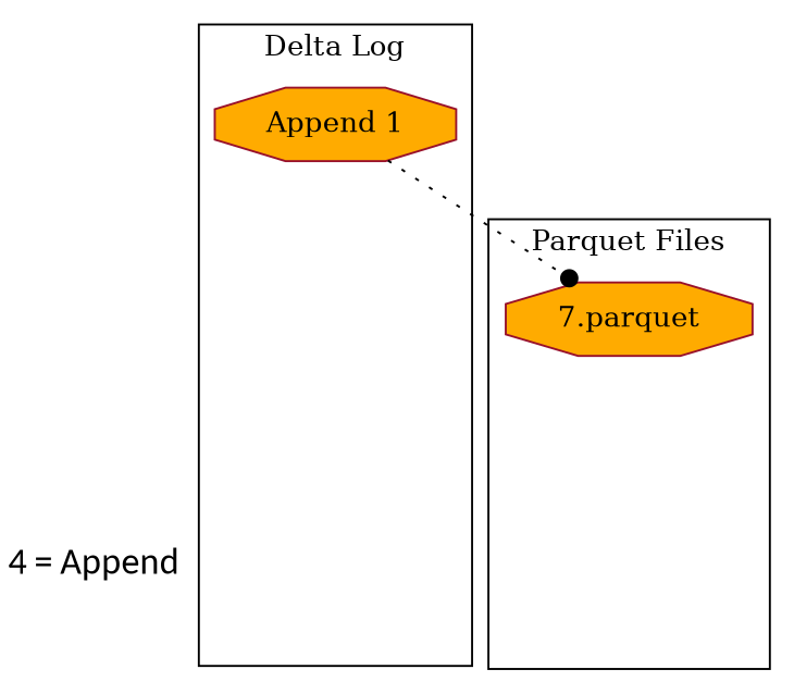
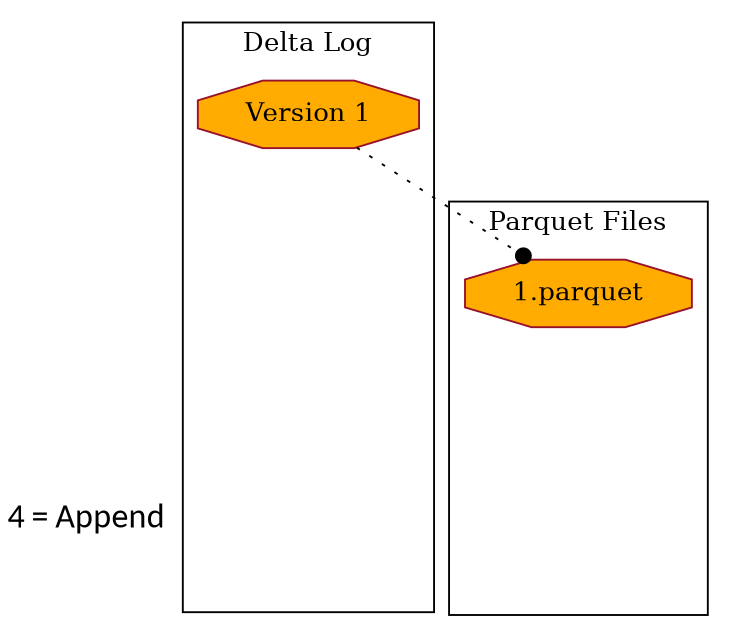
  digraph {
    rankdir=TB
    splines=line
    node [shape=square color="#98102A" fillcolor="#FFAB00" style=invis]
    edge [dir=none style=invisible]
    n1 [fontname=calibri fontsize=18 label="4 = Append" shape=plain color="" fillcolor="" style=""]
-   "Version 1" [shape=octagon style=filled label="Append 1"]
+   "Version 1" [shape=octagon style=filled]
    "Version 2"
    "Version 3"
-   "1.parquet" [shape=octagon style=filled label="7.parquet"]
+   "1.parquet" [shape=octagon style=filled]
    "2.parquet"
    subgraph sub_1 {
      rank=sink
      n1
    }
    subgraph cluster_2 {
      label="Delta Log"
      rank=same
      "Version 1"
      "Version 2"
      "Version 3"
    }
    subgraph cluster_3 {
      label="Parquet Files"
      rank=same
      "1.parquet"
      "2.parquet"
    }
    "Version 1" -> "Version 2"
    "Version 1" -> "1.parquet" [arrowhead=dot color=black style=dotted dir=""]
    "Version 2" -> "Version 3"
    "1.parquet" -> "2.parquet" [style=invis]
  }
